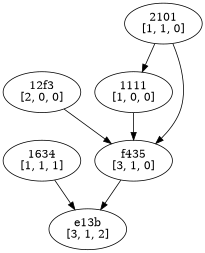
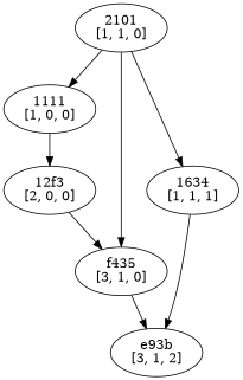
  digraph {
    n1 [label="1111\n[1, 0, 0]"]
    n2 [label="12f3\n[2, 0, 0]"]
    n3 [label="f435\n[3, 1, 0]"]
    n4 [label="2101\n[1, 1, 0]"]
    n5 [label="1634\n[1, 1, 1]"]
-   n6 [label="e13b\n[3, 1, 2]"]
-   n1 -> n3
+   n6 [label="e93b\n[3, 1, 2]"]
+   n1 -> n2
    n2 -> n3
    n3 -> n6
    n4 -> n1
    n4 -> n3
+   n4 -> n5
    n5 -> n6
  }
